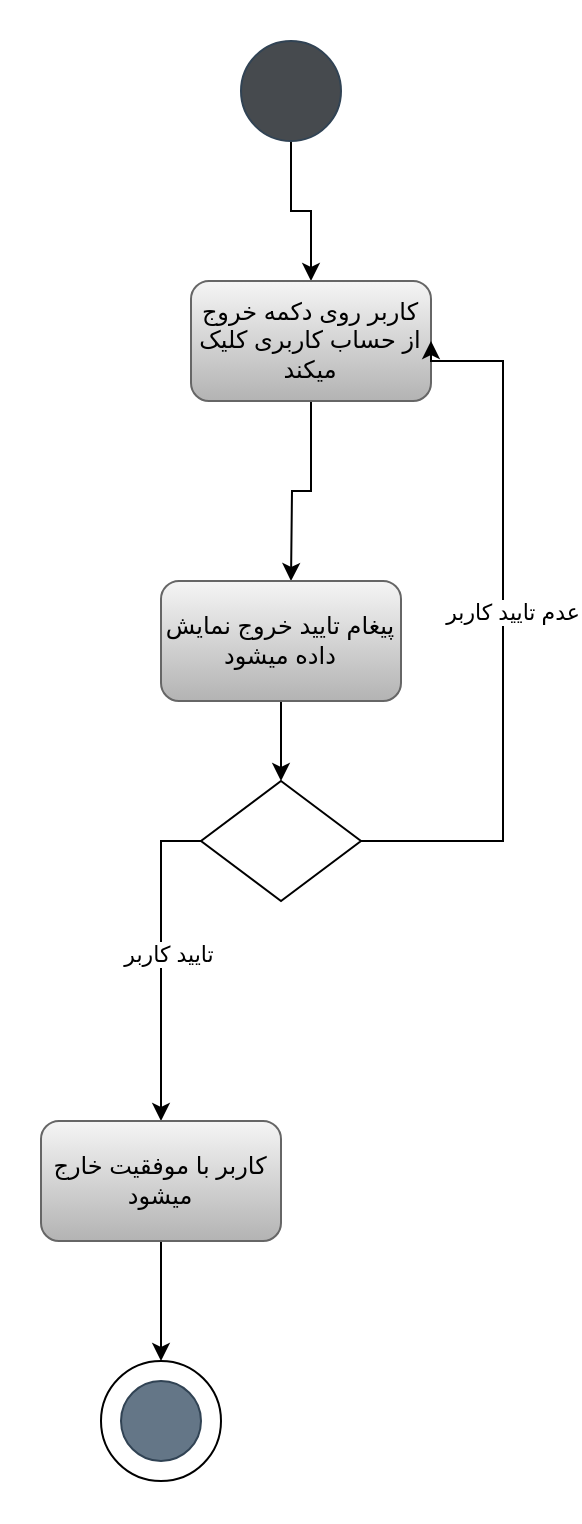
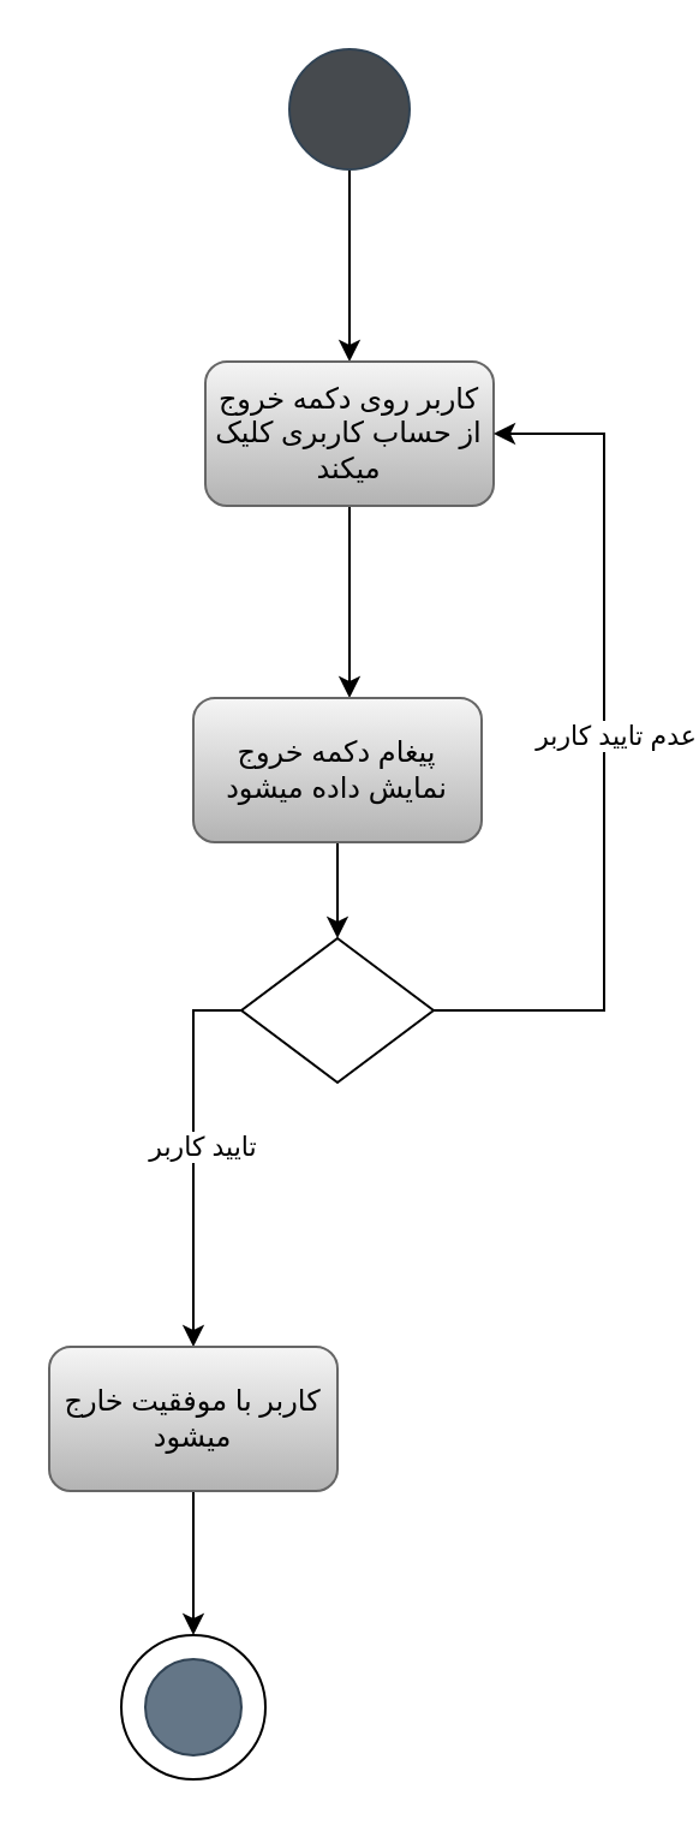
  <mxCell id="0" />
  <mxCell id="1" parent="0" />
  <mxCell id="2" style="edgeStyle=orthogonalEdgeStyle;rounded=0;orthogonalLoop=1;jettySize=auto;html=1;exitX=0.5;exitY=1;exitDx=0;exitDy=0;" edge="1" parent="1" source="3" target="5"><mxGeometry relative="1" as="geometry" /></mxCell>
  <mxCell id="3" value="" style="ellipse;whiteSpace=wrap;html=1;aspect=fixed;fillColor=light-dark(#464a4e, #7d8c9b);strokeColor=#314354;fontColor=#ffffff;" vertex="1" parent="1"><mxGeometry x="120" y="20" width="50" height="50" as="geometry" /></mxCell>
  <mxCell id="4" style="edgeStyle=orthogonalEdgeStyle;rounded=0;orthogonalLoop=1;jettySize=auto;html=1;exitX=0.5;exitY=1;exitDx=0;exitDy=0;" edge="1" parent="1" source="5"><mxGeometry relative="1" as="geometry"><mxPoint x="145" y="290" as="targetPoint" /></mxGeometry></mxCell>
- <mxCell id="5" value="کاربر روی دکمه خروج از حساب کاربری کلیک میکند" style="rounded=1;whiteSpace=wrap;html=1;fillColor=#f5f5f5;gradientColor=#b3b3b3;strokeColor=#666666;" vertex="1" parent="1"><mxGeometry x="95" y="140" width="120" height="60" as="geometry" /></mxCell>
+ <mxCell id="5" value="کاربر روی دکمه خروج از حساب کاربری کلیک میکند" style="rounded=1;whiteSpace=wrap;html=1;fillColor=#f5f5f5;gradientColor=#b3b3b3;strokeColor=#666666;" vertex="1" parent="1"><mxGeometry x="85" y="150" width="120" height="60" as="geometry" /></mxCell>
  <mxCell id="6" style="edgeStyle=orthogonalEdgeStyle;rounded=0;orthogonalLoop=1;jettySize=auto;html=1;exitX=0.5;exitY=1;exitDx=0;exitDy=0;entryX=0.5;entryY=0;entryDx=0;entryDy=0;" edge="1" parent="1" source="7" target="12"><mxGeometry relative="1" as="geometry" /></mxCell>
- <mxCell id="7" value="پیغام تایید خروج نمایش داده میشود" style="rounded=1;whiteSpace=wrap;html=1;fillColor=#f5f5f5;gradientColor=#b3b3b3;strokeColor=#666666;" vertex="1" parent="1"><mxGeometry x="80" y="290" width="120" height="60" as="geometry" /></mxCell>
+ <mxCell id="7" value="پیغام دکمه خروج نمایش داده میشود" style="rounded=1;whiteSpace=wrap;html=1;fillColor=#f5f5f5;gradientColor=#b3b3b3;strokeColor=#666666;" vertex="1" parent="1"><mxGeometry x="80" y="290" width="120" height="60" as="geometry" /></mxCell>
  <mxCell id="8" style="edgeStyle=orthogonalEdgeStyle;rounded=0;orthogonalLoop=1;jettySize=auto;html=1;exitX=1;exitY=0.5;exitDx=0;exitDy=0;entryX=1;entryY=0.5;entryDx=0;entryDy=0;" edge="1" parent="1" source="12" target="5"><mxGeometry relative="1" as="geometry"><mxPoint x="250" y="180" as="targetPoint" /><Array as="points"><mxPoint x="251" y="420" /><mxPoint x="251" y="180" /></Array></mxGeometry></mxCell>
  <mxCell id="9" value="عدم تایید کاربر" style="edgeLabel;html=1;align=center;verticalAlign=middle;resizable=0;points=[];" vertex="1" connectable="0" parent="8"><mxGeometry x="0.04" y="-4" relative="1" as="geometry"><mxPoint as="offset" /></mxGeometry></mxCell>
  <mxCell id="10" style="edgeStyle=orthogonalEdgeStyle;rounded=0;orthogonalLoop=1;jettySize=auto;html=1;exitX=0;exitY=0.5;exitDx=0;exitDy=0;" edge="1" parent="1" source="12"><mxGeometry relative="1" as="geometry"><mxPoint x="80" y="560" as="targetPoint" /></mxGeometry></mxCell>
  <mxCell id="11" value="تایید کاربر" style="edgeLabel;html=1;align=center;verticalAlign=middle;resizable=0;points=[];" vertex="1" connectable="0" parent="10"><mxGeometry x="-0.053" y="3" relative="1" as="geometry"><mxPoint as="offset" /></mxGeometry></mxCell>
  <mxCell id="12" value="" style="rhombus;whiteSpace=wrap;html=1;" vertex="1" parent="1"><mxGeometry x="100" y="390" width="80" height="60" as="geometry" /></mxCell>
  <mxCell id="13" style="edgeStyle=orthogonalEdgeStyle;rounded=0;orthogonalLoop=1;jettySize=auto;html=1;exitX=0.5;exitY=1;exitDx=0;exitDy=0;entryX=0.5;entryY=0;entryDx=0;entryDy=0;" edge="1" parent="1" source="14" target="15"><mxGeometry relative="1" as="geometry" /></mxCell>
  <mxCell id="14" value="کاربر با موفقیت خارج میشود" style="rounded=1;whiteSpace=wrap;html=1;fillColor=#f5f5f5;gradientColor=#b3b3b3;strokeColor=#666666;" vertex="1" parent="1"><mxGeometry x="20" y="560" width="120" height="60" as="geometry" /></mxCell>
  <mxCell id="15" value="" style="ellipse;whiteSpace=wrap;html=1;aspect=fixed;" vertex="1" parent="1"><mxGeometry x="50" y="680" width="60" height="60" as="geometry" /></mxCell>
  <mxCell id="16" value="" style="ellipse;whiteSpace=wrap;html=1;aspect=fixed;fillColor=#647687;fontColor=#ffffff;strokeColor=#314354;" vertex="1" parent="1"><mxGeometry x="60" y="690" width="40" height="40" as="geometry" /></mxCell>
